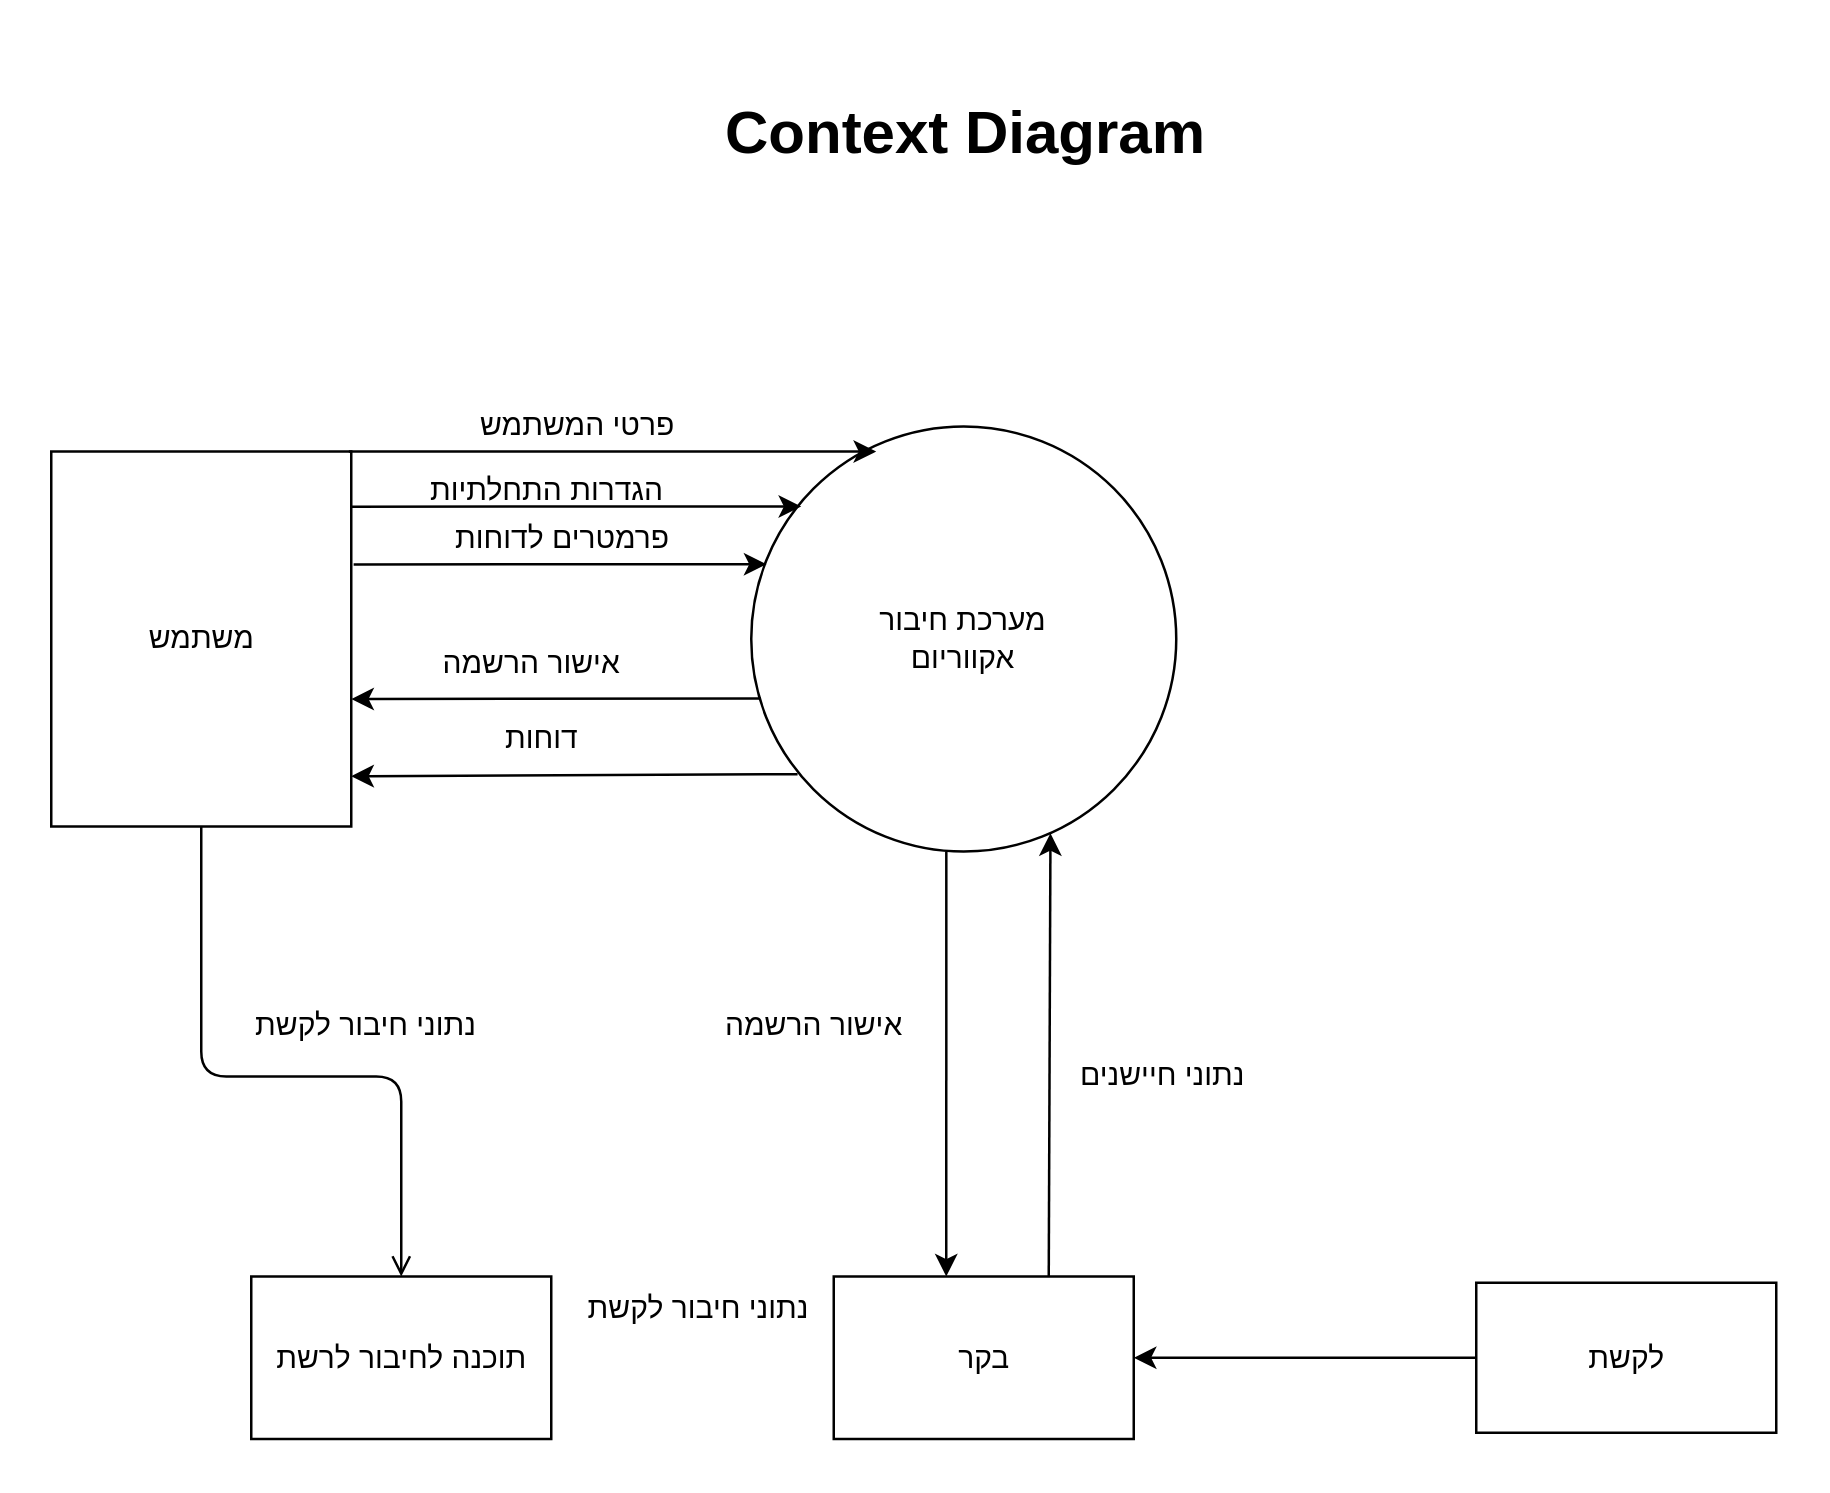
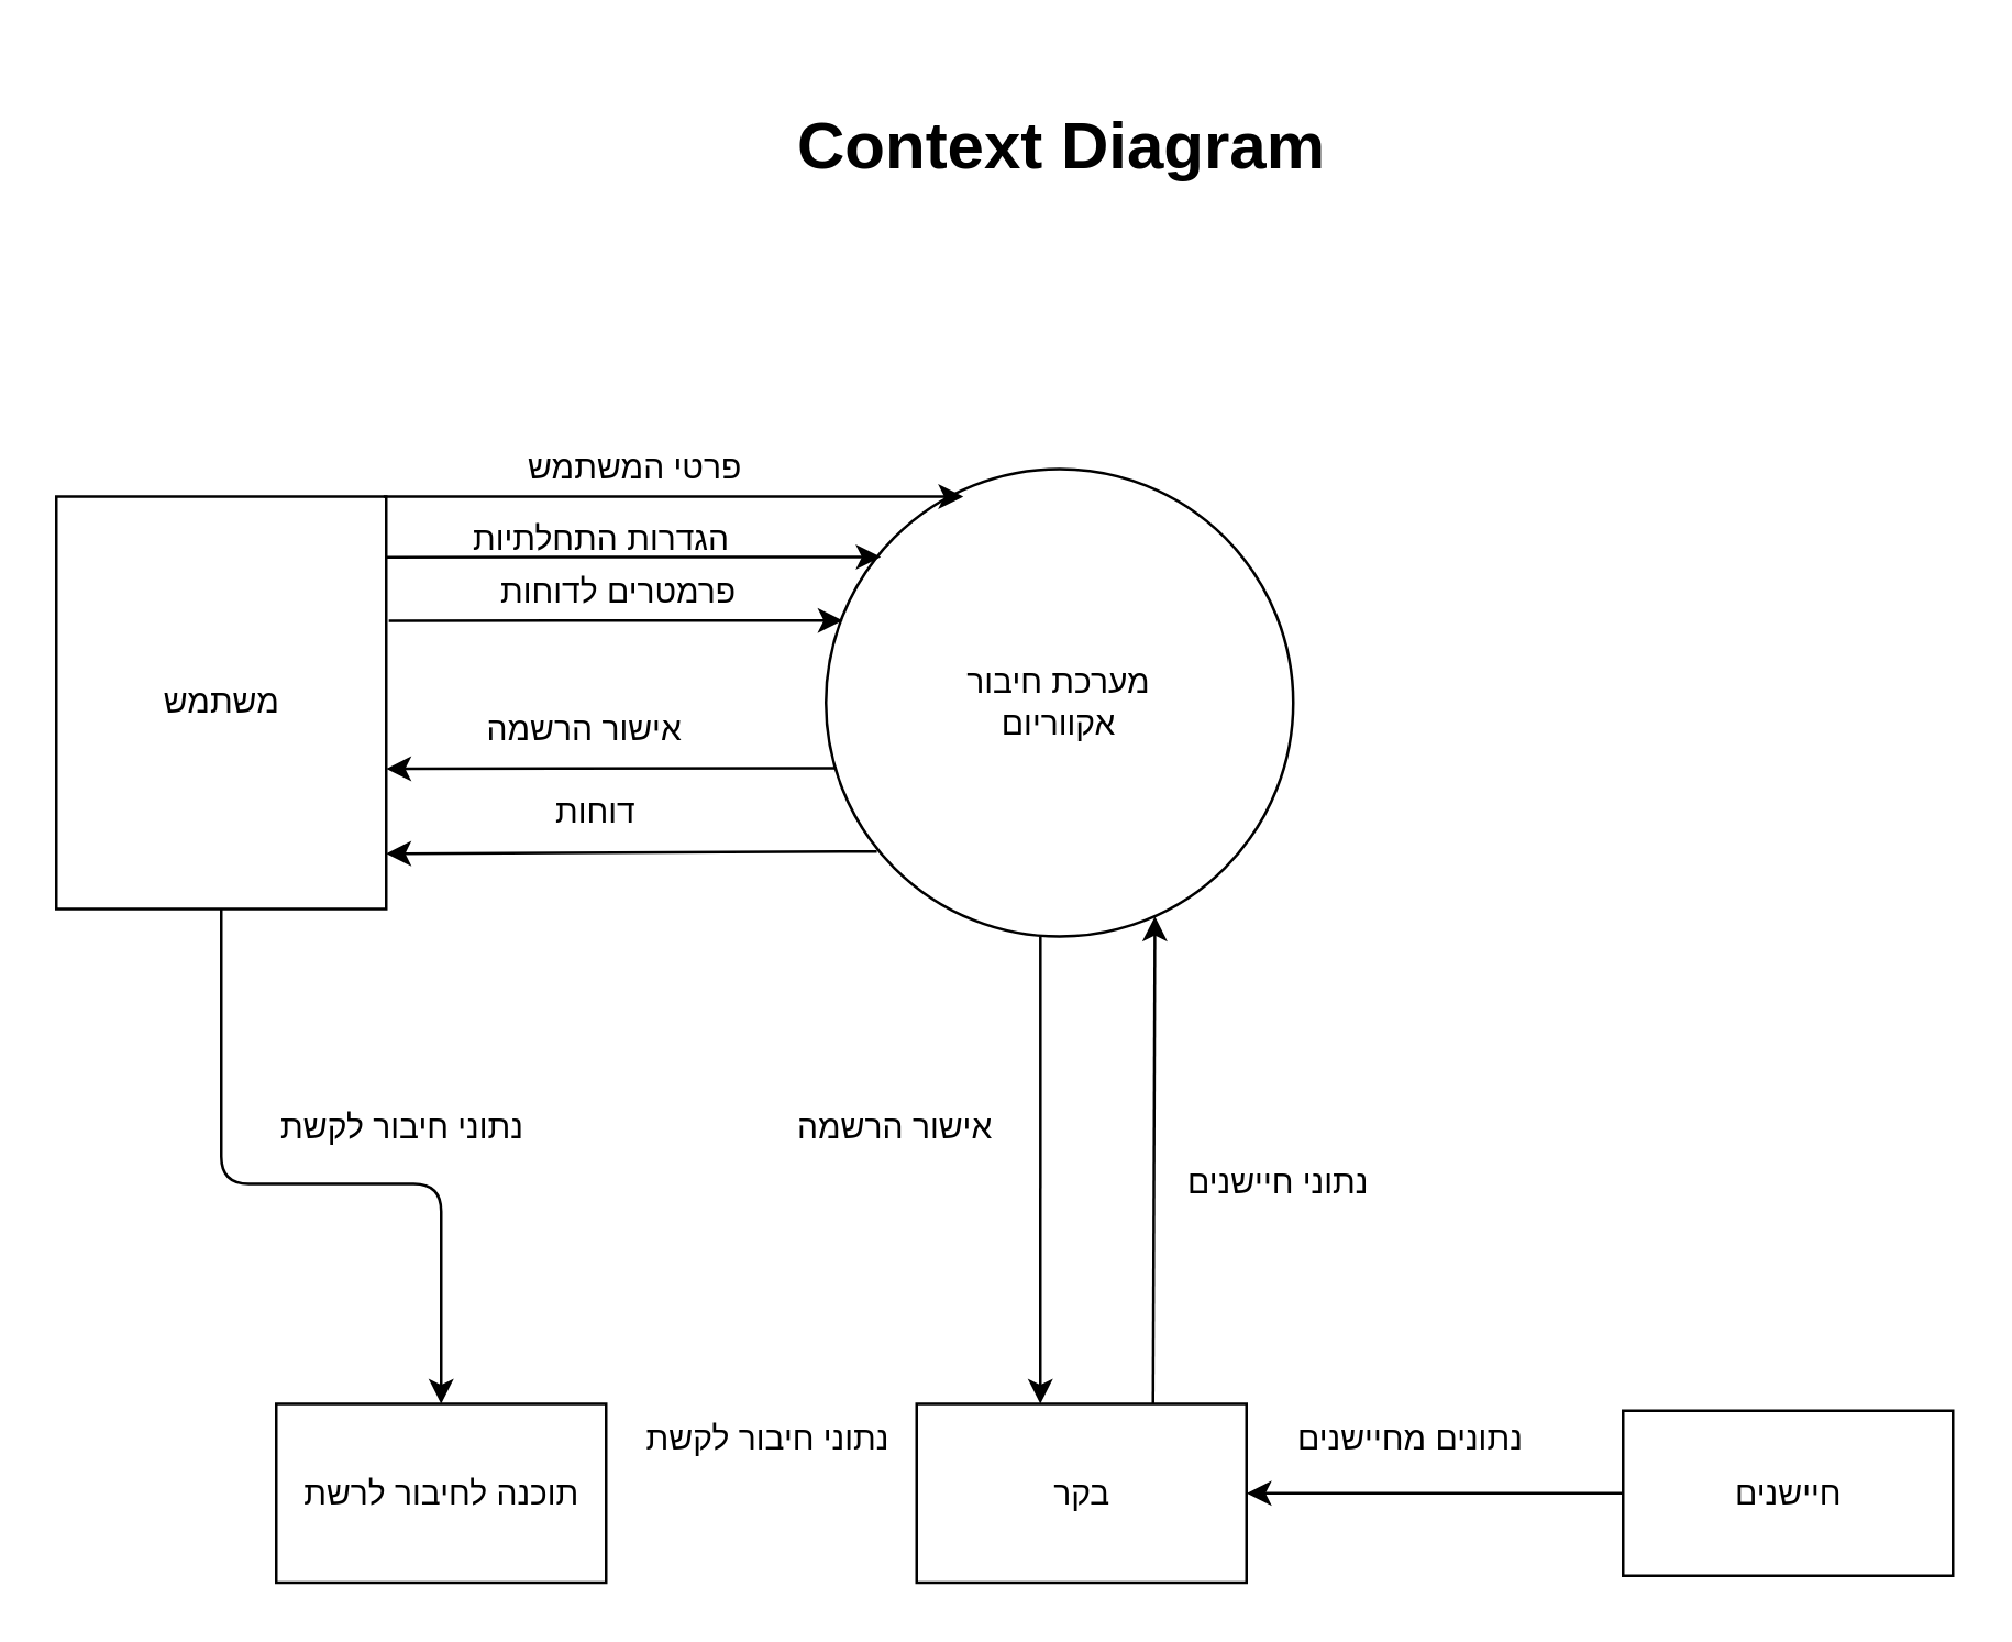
  <mxCell id="0" />
  <mxCell id="1" parent="0" />
  <mxCell id="2" value="&lt;h1&gt;Context Diagram&lt;/h1&gt;" style="text;html=1;resizable=0;points=[];autosize=1;align=left;verticalAlign=top;spacingTop=-4;" parent="1" vertex="1"><mxGeometry x="288" y="20" width="210" height="50" as="geometry" /></mxCell>
  <mxCell id="3" value="מערכת חיבור&lt;br&gt;אקווריום" style="ellipse;whiteSpace=wrap;html=1;aspect=fixed;" parent="1" vertex="1"><mxGeometry x="300" y="170" width="170" height="170" as="geometry" /></mxCell>
  <mxCell id="4" value="משתמש" style="html=1;" parent="1" vertex="1"><mxGeometry x="20" y="180" width="120" height="150" as="geometry" /></mxCell>
  <mxCell id="5" value="בקר" style="html=1;" parent="1" vertex="1"><mxGeometry x="333" y="510" width="120" height="65" as="geometry" /></mxCell>
- <mxCell id="6" value="לקשת" style="html=1;" parent="1" vertex="1"><mxGeometry x="590" y="512.5" width="120" height="60" as="geometry" /></mxCell>
+ <mxCell id="6" value="חיישנים" style="html=1;" parent="1" vertex="1"><mxGeometry x="590" y="512.5" width="120" height="60" as="geometry" /></mxCell>
  <mxCell id="7" value="" style="endArrow=classic;html=1;exitX=0.992;exitY=0;exitDx=0;exitDy=0;exitPerimeter=0;entryX=0.294;entryY=0.059;entryDx=0;entryDy=0;entryPerimeter=0;" parent="1" source="4" target="3" edge="1"><mxGeometry width="50" height="50" relative="1" as="geometry"><mxPoint x="160" y="280" as="sourcePoint" /><mxPoint x="340" y="180" as="targetPoint" /></mxGeometry></mxCell>
  <mxCell id="8" value="&lt;span class=&quot;fontstyle0&quot;&gt;פרטי המשתמש&lt;/span&gt;&amp;nbsp;&amp;nbsp;" style="text;html=1;resizable=0;points=[];autosize=1;align=left;verticalAlign=top;spacingTop=-4;" parent="1" vertex="1"><mxGeometry x="190" y="160" width="90" height="20" as="geometry" /></mxCell>
  <mxCell id="9" value="" style="endArrow=classic;html=1;exitX=1;exitY=0.147;exitDx=0;exitDy=0;exitPerimeter=0;" parent="1" source="4" edge="1"><mxGeometry width="50" height="50" relative="1" as="geometry"><mxPoint x="120" y="253" as="sourcePoint" /><mxPoint x="320" y="202" as="targetPoint" /></mxGeometry></mxCell>
  <mxCell id="10" value="&lt;span class=&quot;fontstyle0&quot;&gt;הגדרות התחלתיות&lt;/span&gt;&amp;nbsp;&amp;nbsp;" style="text;html=1;resizable=0;points=[];autosize=1;align=left;verticalAlign=top;spacingTop=-4;" parent="1" vertex="1"><mxGeometry x="170" y="185.5" width="110" height="20" as="geometry" /></mxCell>
  <mxCell id="11" value="" style="endArrow=classic;html=1;entryX=0.036;entryY=0.324;entryDx=0;entryDy=0;entryPerimeter=0;exitX=1.008;exitY=0.301;exitDx=0;exitDy=0;exitPerimeter=0;" parent="1" target="3" edge="1" source="4"><mxGeometry width="50" height="50" relative="1" as="geometry"><mxPoint x="141" y="225" as="sourcePoint" /><mxPoint x="240" y="250" as="targetPoint" /></mxGeometry></mxCell>
  <mxCell id="12" value="&lt;span class=&quot;fontstyle0&quot;&gt;פרמטרים לדוחות&lt;/span&gt;&amp;nbsp;&amp;nbsp;" style="text;html=1;resizable=0;points=[];autosize=1;align=left;verticalAlign=top;spacingTop=-4;" parent="1" vertex="1"><mxGeometry x="180" y="205" width="100" height="20" as="geometry" /></mxCell>
  <mxCell id="13" value="" style="endArrow=classic;html=1;exitX=0.023;exitY=0.64;exitDx=0;exitDy=0;exitPerimeter=0;" parent="1" source="3" edge="1"><mxGeometry width="50" height="50" relative="1" as="geometry"><mxPoint x="220" y="430" as="sourcePoint" /><mxPoint x="140" y="279" as="targetPoint" /></mxGeometry></mxCell>
  <mxCell id="14" value="&lt;span class=&quot;fontstyle0&quot;&gt;אישור הרשמה&lt;/span&gt;&amp;nbsp;&amp;nbsp;" style="text;html=1;resizable=0;points=[];autosize=1;align=left;verticalAlign=top;spacingTop=-4;" parent="1" vertex="1"><mxGeometry x="175" y="255" width="90" height="20" as="geometry" /></mxCell>
  <mxCell id="15" value="" style="endArrow=classic;html=1;exitX=0.109;exitY=0.818;exitDx=0;exitDy=0;exitPerimeter=0;entryX=1;entryY=0.866;entryDx=0;entryDy=0;entryPerimeter=0;" parent="1" source="3" edge="1" target="4"><mxGeometry width="50" height="50" relative="1" as="geometry"><mxPoint x="250" y="410" as="sourcePoint" /><mxPoint x="140" y="312" as="targetPoint" /></mxGeometry></mxCell>
  <mxCell id="16" value="&lt;span class=&quot;fontstyle0&quot;&gt;דוחות&lt;/span&gt;&amp;nbsp;&amp;nbsp;" style="text;html=1;resizable=0;points=[];autosize=1;align=left;verticalAlign=top;spacingTop=-4;" parent="1" vertex="1"><mxGeometry x="200" y="285" width="50" height="20" as="geometry" /></mxCell>
  <mxCell id="17" value="" style="endArrow=classic;html=1;exitX=0;exitY=0.5;exitDx=0;exitDy=0;entryX=1;entryY=0.5;entryDx=0;entryDy=0;" parent="1" source="6" target="5" edge="1"><mxGeometry width="50" height="50" relative="1" as="geometry"><mxPoint x="540" y="280" as="sourcePoint" /><mxPoint x="590" y="230" as="targetPoint" /></mxGeometry></mxCell>
+ <mxCell id="18" value="&lt;span class=&quot;fontstyle0&quot;&gt;נתונים מחיישנים&lt;/span&gt;&amp;nbsp;&amp;nbsp;" style="text;html=1;resizable=0;points=[];autosize=1;align=left;verticalAlign=top;spacingTop=-4;" parent="1" vertex="1"><mxGeometry x="470" y="512.5" width="100" height="20" as="geometry" /></mxCell>
  <mxCell id="19" value="" style="endArrow=classic;html=1;exitX=0.459;exitY=1;exitDx=0;exitDy=0;exitPerimeter=0;entryX=0.375;entryY=0;entryDx=0;entryDy=0;entryPerimeter=0;" parent="1" source="3" target="5" edge="1"><mxGeometry width="50" height="50" relative="1" as="geometry"><mxPoint x="260" y="490" as="sourcePoint" /><mxPoint x="385" y="510" as="targetPoint" /><Array as="points" /></mxGeometry></mxCell>
  <mxCell id="20" value="אישור הרשמה" style="text;html=1;resizable=0;points=[];autosize=1;align=left;verticalAlign=top;spacingTop=-4;" parent="1" vertex="1"><mxGeometry x="288" y="400" width="80" height="20" as="geometry" /></mxCell>
  <mxCell id="21" value="" style="endArrow=classic;html=1;entryX=0.704;entryY=0.957;entryDx=0;entryDy=0;entryPerimeter=0;" parent="1" edge="1" target="3"><mxGeometry width="50" height="50" relative="1" as="geometry"><mxPoint x="419" y="510" as="sourcePoint" /><mxPoint x="422" y="334" as="targetPoint" /><Array as="points" /></mxGeometry></mxCell>
  <mxCell id="22" value="נתוני חיישנים&amp;nbsp;" style="text;html=1;resizable=0;points=[];autosize=1;align=left;verticalAlign=top;spacingTop=-4;" parent="1" vertex="1"><mxGeometry x="430" y="420" width="80" height="20" as="geometry" /></mxCell>
  <mxCell id="23" value="תוכנה לחיבור לרשת" style="html=1;" vertex="1" parent="1"><mxGeometry x="100" y="510" width="120" height="65" as="geometry" /></mxCell>
- <mxCell id="24" value="" style="endArrow=open;html=1;exitX=0.5;exitY=1;exitDx=0;exitDy=0;entryX=0.5;entryY=0;entryDx=0;entryDy=0;" edge="1" parent="1" source="4" target="23"><mxGeometry width="50" height="50" relative="1" as="geometry"><mxPoint x="150" y="410" as="sourcePoint" /><mxPoint x="200" y="360" as="targetPoint" /><Array as="points"><mxPoint x="80" y="430" /><mxPoint x="160" y="430" /></Array></mxGeometry></mxCell>
+ <mxCell id="24" value="" style="endArrow=classic;html=1;exitX=0.5;exitY=1;exitDx=0;exitDy=0;entryX=0.5;entryY=0;entryDx=0;entryDy=0;" edge="1" parent="1" source="4" target="23"><mxGeometry width="50" height="50" relative="1" as="geometry"><mxPoint x="150" y="410" as="sourcePoint" /><mxPoint x="200" y="360" as="targetPoint" /><Array as="points"><mxPoint x="80" y="430" /><mxPoint x="160" y="430" /></Array></mxGeometry></mxCell>
  <mxCell id="25" value="נתוני חיבור לקשת" style="text;html=1;resizable=0;points=[];autosize=1;align=left;verticalAlign=top;spacingTop=-4;" vertex="1" parent="1"><mxGeometry x="100" y="400" width="100" height="20" as="geometry" /></mxCell>
  <mxCell id="26" value="נתוני חיבור לקשת" style="text;html=1;resizable=0;points=[];autosize=1;align=left;verticalAlign=top;spacingTop=-4;" vertex="1" parent="1"><mxGeometry x="233" y="512.5" width="100" height="20" as="geometry" /></mxCell>
